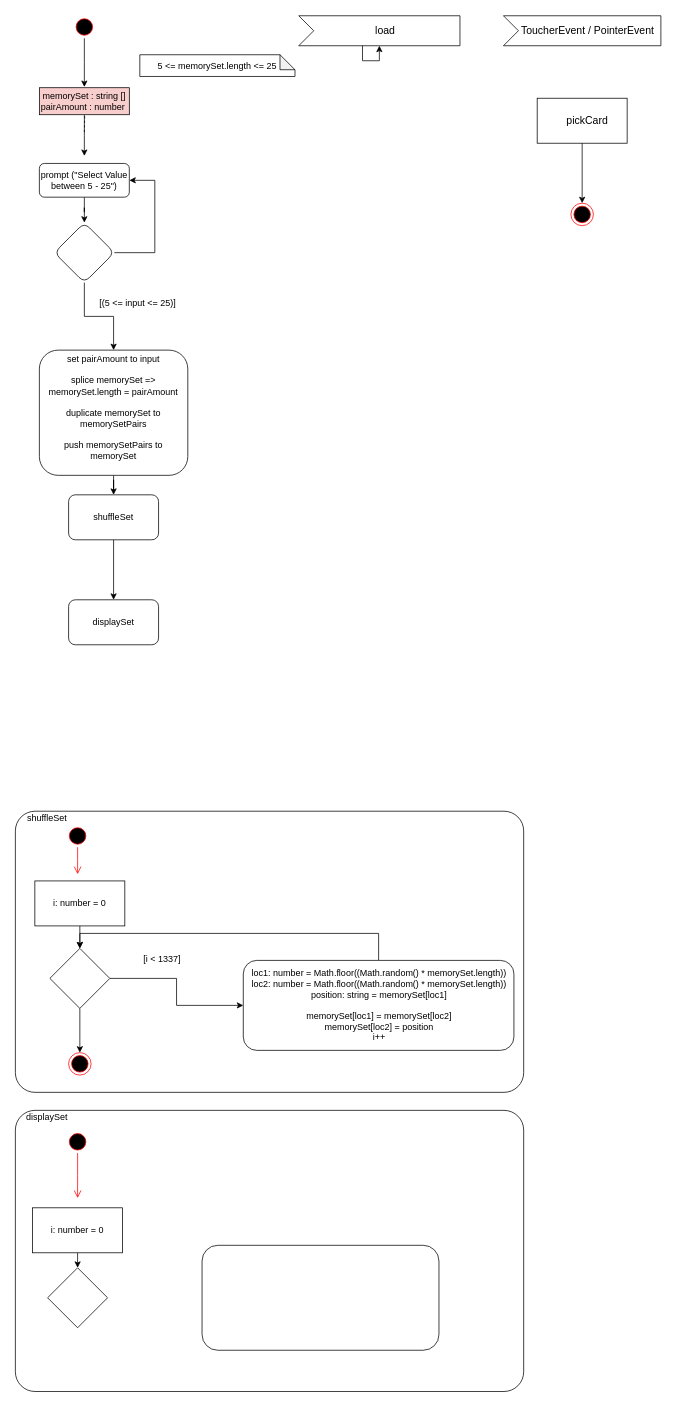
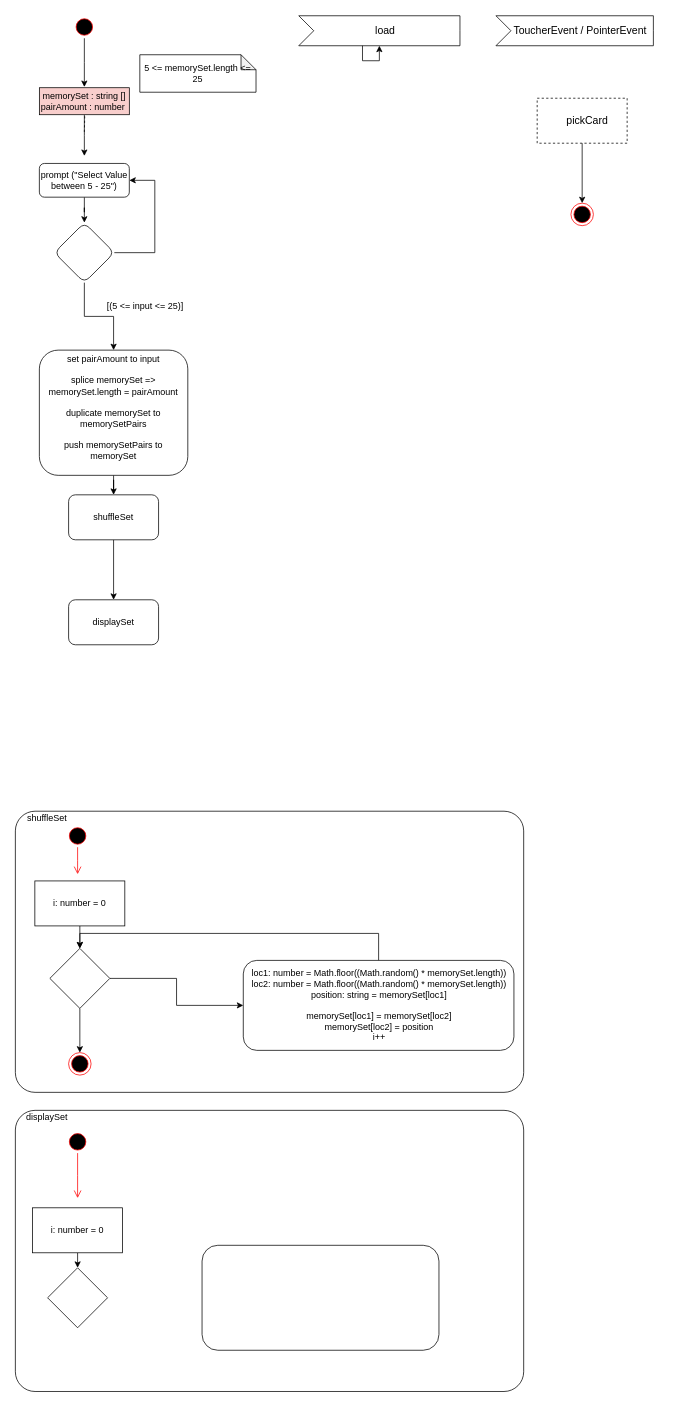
  <mxCell id="0" />
  <mxCell id="1" parent="0" />
  <mxCell id="2" value="load" style="html=1;shape=mxgraph.infographic.ribbonSimple;notch1=20;notch2=0;align=center;verticalAlign=middle;fontSize=14;fontStyle=0;fillColor=#FFFFFF;flipH=0;spacingRight=0;spacingLeft=14;" parent="1" vertex="1"><mxGeometry x="398" y="20" width="215" height="40" as="geometry" /></mxCell>
- <mxCell id="3" value="ToucherEvent / PointerEvent" style="html=1;shape=mxgraph.infographic.ribbonSimple;notch1=20;notch2=0;align=center;verticalAlign=middle;fontSize=14;fontStyle=0;fillColor=#FFFFFF;flipH=0;spacingRight=0;spacingLeft=14;" parent="1" vertex="1"><mxGeometry x="671" y="20" width="210" height="40" as="geometry" /></mxCell>
- <mxCell id="4" value="pickCard" style="whiteSpace=wrap;html=1;fontSize=14;fontStyle=0;fillColor=#FFFFFF;spacingLeft=14;spacingRight=0;" parent="1" vertex="1"><mxGeometry x="716" y="130" width="120" height="60" as="geometry" /></mxCell>
+ <mxCell id="3" value="ToucherEvent / PointerEvent" style="html=1;shape=mxgraph.infographic.ribbonSimple;notch1=20;notch2=0;align=center;verticalAlign=middle;fontSize=14;fontStyle=0;fillColor=#FFFFFF;flipH=0;spacingRight=0;spacingLeft=14;" parent="1" vertex="1"><mxGeometry x="661" y="20" width="210" height="40" as="geometry" /></mxCell>
+ <mxCell id="4" value="pickCard" style="whiteSpace=wrap;html=1;fontSize=14;fontStyle=0;fillColor=#FFFFFF;spacingLeft=14;spacingRight=0;dashed=1;" parent="1" vertex="1"><mxGeometry x="716" y="130" width="120" height="60" as="geometry" /></mxCell>
  <mxCell id="5" value="" style="ellipse;html=1;shape=endState;fillColor=#000000;strokeColor=#ff0000;" parent="1" vertex="1"><mxGeometry x="761" y="270" width="30" height="30" as="geometry" /></mxCell>
  <mxCell id="6" value="" style="edgeStyle=orthogonalEdgeStyle;rounded=0;orthogonalLoop=1;jettySize=auto;html=1;" parent="1" source="4" target="5" edge="1"><mxGeometry relative="1" as="geometry" /></mxCell>
  <mxCell id="7" style="edgeStyle=orthogonalEdgeStyle;rounded=0;orthogonalLoop=1;jettySize=auto;html=1;exitX=0;exitY=0;exitDx=85;exitDy=40;exitPerimeter=0;" parent="1" source="2" target="2" edge="1"><mxGeometry relative="1" as="geometry" /></mxCell>
  <mxCell id="8" value="" style="edgeStyle=orthogonalEdgeStyle;rounded=0;orthogonalLoop=1;jettySize=auto;html=1;" parent="1" source="9" edge="1"><mxGeometry relative="1" as="geometry"><mxPoint x="112" y="115" as="targetPoint" /></mxGeometry></mxCell>
  <mxCell id="9" value="" style="ellipse;html=1;shape=startState;fillColor=#000000;strokeColor=#ff0000;" parent="1" vertex="1"><mxGeometry x="97" y="20" width="30" height="30" as="geometry" /></mxCell>
  <mxCell id="10" value="" style="edgeStyle=orthogonalEdgeStyle;rounded=0;orthogonalLoop=1;jettySize=auto;html=1;" parent="1" source="11" edge="1"><mxGeometry relative="1" as="geometry"><mxPoint x="112" y="207" as="targetPoint" /></mxGeometry></mxCell>
  <mxCell id="11" value="memorySet : string []&lt;br&gt;pairAmount : number&amp;nbsp;" style="rounded=0;whiteSpace=wrap;html=1;fillColor=#f8cecc;" parent="1" vertex="1"><mxGeometry x="52" y="116" width="120" height="36" as="geometry" /></mxCell>
- <mxCell id="12" value="5 &amp;lt;= memorySet.length &amp;lt;= 25" style="shape=note;whiteSpace=wrap;html=1;backgroundOutline=1;darkOpacity=0.05;rounded=0;size=20;" parent="1" vertex="1"><mxGeometry x="186" y="72" width="206.97" height="29" as="geometry" /></mxCell>
+ <mxCell id="12" value="5 &amp;lt;= memorySet.length &amp;lt;= 25" style="shape=note;whiteSpace=wrap;html=1;backgroundOutline=1;darkOpacity=0.05;rounded=0;size=20;" parent="1" vertex="1"><mxGeometry x="186" y="72" width="155" height="50" as="geometry" /></mxCell>
  <mxCell id="13" value="" style="edgeStyle=orthogonalEdgeStyle;rounded=0;orthogonalLoop=1;jettySize=auto;html=1;dashed=1;endArrow=none;endFill=0;" parent="1" target="11" edge="1"><mxGeometry relative="1" as="geometry"><mxPoint x="112" y="175" as="sourcePoint" /></mxGeometry></mxCell>
  <mxCell id="14" value="" style="edgeStyle=orthogonalEdgeStyle;rounded=0;orthogonalLoop=1;jettySize=auto;html=1;endArrow=classic;endFill=1;" parent="1" source="15" target="18" edge="1"><mxGeometry relative="1" as="geometry" /></mxCell>
  <mxCell id="15" value="prompt (&quot;Select Value between 5 - 25&quot;)" style="rounded=1;whiteSpace=wrap;html=1;" parent="1" vertex="1"><mxGeometry x="52" y="217" width="120" height="45" as="geometry" /></mxCell>
  <mxCell id="16" style="edgeStyle=orthogonalEdgeStyle;rounded=0;orthogonalLoop=1;jettySize=auto;html=1;exitX=1;exitY=0.5;exitDx=0;exitDy=0;entryX=1;entryY=0.5;entryDx=0;entryDy=0;endArrow=classic;endFill=1;" parent="1" source="18" target="15" edge="1"><mxGeometry relative="1" as="geometry"><Array as="points"><mxPoint x="206" y="336" /><mxPoint x="206" y="240" /></Array></mxGeometry></mxCell>
  <mxCell id="17" value="" style="edgeStyle=orthogonalEdgeStyle;rounded=0;orthogonalLoop=1;jettySize=auto;html=1;endArrow=classic;endFill=1;" parent="1" source="18" target="20" edge="1"><mxGeometry relative="1" as="geometry" /></mxCell>
  <mxCell id="18" value="" style="rhombus;whiteSpace=wrap;html=1;rounded=1;" parent="1" vertex="1"><mxGeometry x="72" y="296" width="80" height="80" as="geometry" /></mxCell>
  <mxCell id="19" value="" style="edgeStyle=orthogonalEdgeStyle;rounded=0;orthogonalLoop=1;jettySize=auto;html=1;" edge="1" parent="1" source="20" target="23"><mxGeometry relative="1" as="geometry" /></mxCell>
  <mxCell id="20" value="set pairAmount to input&lt;br&gt;&lt;br&gt;splice memorySet =&amp;gt; memorySet.length = pairAmount&lt;br&gt;&lt;br&gt;duplicate memorySet to memorySetPairs&lt;br&gt;&lt;br&gt;push memorySetPairs to memorySet&lt;br&gt;&lt;br&gt;" style="whiteSpace=wrap;html=1;rounded=1;" parent="1" vertex="1"><mxGeometry x="52" y="466" width="198" height="167" as="geometry" /></mxCell>
- <mxCell id="21" value="[(5 &amp;lt;= input &amp;lt;= 25)]" style="text;html=1;align=center;verticalAlign=middle;resizable=0;points=[];autosize=1;strokeColor=none;fillColor=none;" parent="1" vertex="1"><mxGeometry x="127" y="394" width="112" height="18" as="geometry" /></mxCell>
+ <mxCell id="21" value="[(5 &amp;lt;= input &amp;lt;= 25)]" style="text;html=1;align=center;verticalAlign=middle;resizable=0;points=[];autosize=1;strokeColor=none;fillColor=none;" parent="1" vertex="1"><mxGeometry x="137" y="399" width="112" height="18" as="geometry" /></mxCell>
  <mxCell id="22" value="" style="edgeStyle=orthogonalEdgeStyle;rounded=0;orthogonalLoop=1;jettySize=auto;html=1;" edge="1" parent="1" source="23" target="37"><mxGeometry relative="1" as="geometry" /></mxCell>
  <mxCell id="23" value="shuffleSet" style="whiteSpace=wrap;html=1;rounded=1;" vertex="1" parent="1"><mxGeometry x="91" y="659" width="120" height="60" as="geometry" /></mxCell>
  <mxCell id="24" value="" style="rounded=1;whiteSpace=wrap;html=1;arcSize=7;" vertex="1" parent="1"><mxGeometry y="1081" width="678" height="375" as="geometry" x="20" /></mxCell>
  <mxCell id="25" value="shuffleSet" style="text;html=1;align=center;verticalAlign=middle;resizable=0;points=[];autosize=1;strokeColor=none;fillColor=none;" vertex="1" parent="1"><mxGeometry x="30" y="1081" width="63" height="18" as="geometry" /></mxCell>
  <mxCell id="26" value="" style="ellipse;html=1;shape=startState;fillColor=#000000;strokeColor=#ff0000;" vertex="1" parent="1"><mxGeometry x="88" y="1099" width="30" height="30" as="geometry" /></mxCell>
  <mxCell id="27" value="" style="edgeStyle=orthogonalEdgeStyle;html=1;verticalAlign=bottom;endArrow=open;endSize=8;strokeColor=#ff0000;rounded=0;" edge="1" source="26" parent="1"><mxGeometry relative="1" as="geometry"><mxPoint x="103" y="1165" as="targetPoint" /></mxGeometry></mxCell>
  <mxCell id="28" style="edgeStyle=orthogonalEdgeStyle;rounded=0;orthogonalLoop=1;jettySize=auto;html=1;exitX=0.5;exitY=0;exitDx=0;exitDy=0;entryX=0.5;entryY=0;entryDx=0;entryDy=0;" edge="1" parent="1" source="29" target="32"><mxGeometry relative="1" as="geometry" /></mxCell>
  <mxCell id="29" value="loc1: number = Math.floor((Math.random() * memorySet.length))&lt;br&gt;loc2: number = Math.floor((Math.random() * memorySet.length))&lt;br&gt;position: string = memorySet[loc1]&lt;br&gt;&lt;br&gt;memorySet[loc1] = memorySet[loc2]&lt;br&gt;memorySet[loc2] = position&lt;br&gt;i++" style="html=1;rounded=1;" vertex="1" parent="1"><mxGeometry x="324" y="1280" width="361" height="120" as="geometry" /></mxCell>
  <mxCell id="30" style="edgeStyle=orthogonalEdgeStyle;rounded=0;orthogonalLoop=1;jettySize=auto;html=1;exitX=1;exitY=0.5;exitDx=0;exitDy=0;entryX=0;entryY=0.5;entryDx=0;entryDy=0;" edge="1" parent="1" source="32" target="29"><mxGeometry relative="1" as="geometry" /></mxCell>
  <mxCell id="31" style="edgeStyle=orthogonalEdgeStyle;rounded=0;orthogonalLoop=1;jettySize=auto;html=1;exitX=0.5;exitY=1;exitDx=0;exitDy=0;" edge="1" parent="1" source="32" target="36"><mxGeometry relative="1" as="geometry" /></mxCell>
  <mxCell id="32" value="" style="rhombus;whiteSpace=wrap;html=1;" vertex="1" parent="1"><mxGeometry x="66" y="1264" width="80" height="80" as="geometry" /></mxCell>
  <mxCell id="33" style="edgeStyle=orthogonalEdgeStyle;rounded=0;orthogonalLoop=1;jettySize=auto;html=1;exitX=0.5;exitY=1;exitDx=0;exitDy=0;entryX=0.5;entryY=0;entryDx=0;entryDy=0;" edge="1" parent="1" source="34" target="32"><mxGeometry relative="1" as="geometry" /></mxCell>
  <mxCell id="34" value="i: number = 0" style="rounded=0;whiteSpace=wrap;html=1;" vertex="1" parent="1"><mxGeometry x="46" y="1174" width="120" height="60" as="geometry" /></mxCell>
- <mxCell id="35" value="[i &amp;lt; 1337]" style="text;html=1;strokeColor=none;fillColor=none;align=center;verticalAlign=middle;whiteSpace=wrap;rounded=0;" vertex="1" parent="1"><mxGeometry x="186" y="1264" width="60" height="30" as="geometry" /></mxCell>
  <mxCell id="36" value="" style="ellipse;html=1;shape=endState;fillColor=#000000;strokeColor=#ff0000;" vertex="1" parent="1"><mxGeometry x="91" y="1403" width="30" height="30" as="geometry" /></mxCell>
  <mxCell id="37" value="displaySet" style="whiteSpace=wrap;html=1;rounded=1;" vertex="1" parent="1"><mxGeometry x="91" y="799" width="120" height="60" as="geometry" /></mxCell>
  <mxCell id="38" value="" style="rounded=1;whiteSpace=wrap;html=1;arcSize=7;" vertex="1" parent="1"><mxGeometry y="1480" width="678" height="375" as="geometry" x="20" /></mxCell>
  <mxCell id="39" value="displaySet" style="text;html=1;align=center;verticalAlign=middle;resizable=0;points=[];autosize=1;strokeColor=none;fillColor=none;" vertex="1" parent="1"><mxGeometry x="29" y="1480" width="65" height="18" as="geometry" /></mxCell>
  <mxCell id="40" value="" style="ellipse;html=1;shape=startState;fillColor=#000000;strokeColor=#ff0000;rounded=1;" vertex="1" parent="1"><mxGeometry x="88" y="1507" width="30" height="30" as="geometry" /></mxCell>
  <mxCell id="41" value="" style="edgeStyle=orthogonalEdgeStyle;html=1;verticalAlign=bottom;endArrow=open;endSize=8;strokeColor=#ff0000;rounded=0;" edge="1" source="40" parent="1"><mxGeometry relative="1" as="geometry"><mxPoint x="103" y="1597" as="targetPoint" /></mxGeometry></mxCell>
  <mxCell id="42" style="edgeStyle=orthogonalEdgeStyle;rounded=0;orthogonalLoop=1;jettySize=auto;html=1;exitX=0.5;exitY=1;exitDx=0;exitDy=0;entryX=0.5;entryY=0;entryDx=0;entryDy=0;" edge="1" parent="1" source="43" target="44"><mxGeometry relative="1" as="geometry" /></mxCell>
  <mxCell id="43" value="i: number = 0" style="rounded=0;whiteSpace=wrap;html=1;" vertex="1" parent="1"><mxGeometry x="43" y="1610" width="120" height="60" as="geometry" /></mxCell>
  <mxCell id="44" value="" style="rhombus;whiteSpace=wrap;html=1;rounded=0;" vertex="1" parent="1"><mxGeometry x="63" y="1690" width="80" height="80" as="geometry" /></mxCell>
  <mxCell id="45" value="" style="rounded=1;whiteSpace=wrap;html=1;" vertex="1" parent="1"><mxGeometry x="269" y="1660" width="316" height="140" as="geometry" /></mxCell>
